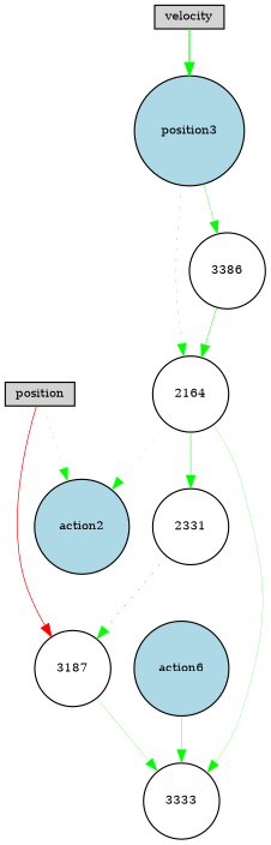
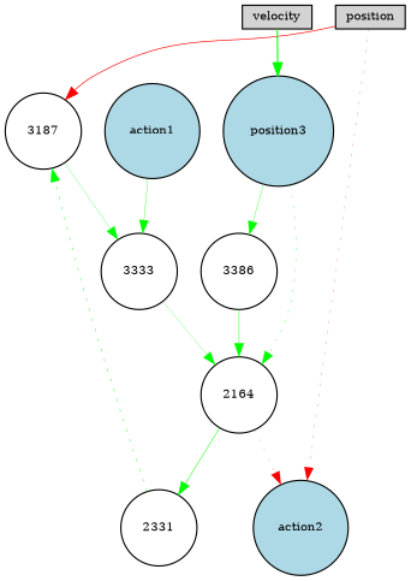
  digraph {
    node [fillcolor=white fontsize=9 shape=circle style=filled]
    edge [color=green penwidth=0.30000000000000004 style=solid]
    position [fillcolor=lightgray height=0.2 shape=box width=0.2]
    action2 [fillcolor=lightblue height=0.2 width=0.2]
    3187 [height=0.2 width=0.2]
    3333 [height=0.2 width=0.2]
    velocity [fillcolor=lightgray height=0.2 shape=box width=0.2]
    n6 [fillcolor=lightblue height=0.2 label=position3 width=0.2]
    2164 [height=0.2 width=0.2]
    3386 [height=0.2 width=0.2]
-   action1 [fillcolor=lightblue height=0.2 width=0.2 label=action6]
+   action1 [fillcolor=lightblue height=0.2 width=0.2]
    2331 [height=0.2 width=0.2]
-   position -> action2 [penwidth=0.18047968402519263 style=dotted]
+   position -> action2 [color=red penwidth=0.18047968402519263 style=dotted]
    position -> 3187 [color=red penwidth=0.578875942380179]
    3187 -> 3333 [penwidth=0.20406545939604306]
-   2164 -> 3333 [penwidth=0.175616149728339]
+   3333 -> 2164 [penwidth=0.175616149728339]
    velocity -> n6 [penwidth=0.9307157860155072]
    n6 -> 2164 [penwidth=0.25033742640492984 style=dotted]
    n6 -> 3386
-   2164 -> action2 [penwidth=0.1239547233098761 style=dotted]
+   2164 -> action2 [color=red penwidth=0.1239547233098761 style=dotted]
    2164 -> 2331 [penwidth=0.426451622809095]
    3386 -> 2164 [penwidth=0.3816244617764004]
    action1 -> 3333
    2331 -> 3187 [penwidth=0.3654603423497166 style=dotted]
  }
